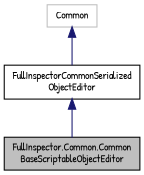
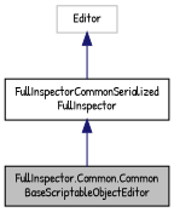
  digraph {
    fontname="Patrick Hand"
    node [color=black fillcolor=white fontname="Patrick Hand" fontsize=10 shape=record style=filled]
    edge [color=midnightblue dir=back fontname="Patrick Hand" fontsize=10 labelfontname=Helvetica labelfontsize=10 style=solid]
    n1 [fillcolor=grey75 fontcolor=black height=0.2 label="FullInspector.Common.Common\lBaseScriptableObjectEditor" width=0.4]
-   n2 [height=0.2 label="FullInspectorCommonSerialized\lObjectEditor" width=0.4]
-   n3 [color=grey75 height=0.2 label=Common width=0.4]
+   n2 [height=0.2 label="FullInspectorCommonSerialized\lFullInspector" width=0.4]
+   n3 [color=grey75 height=0.2 label=Editor width=0.4]
    n2 -> n1
    n3 -> n2
  }
